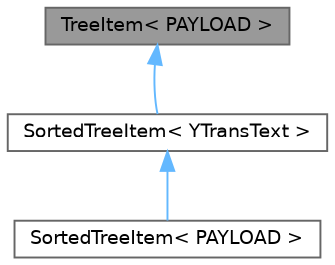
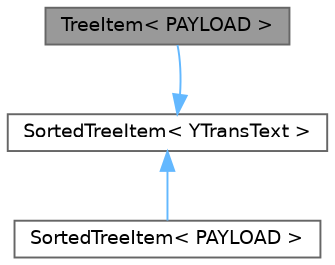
  digraph {
    node [color=gray40 fillcolor=white fontname=Helvetica fontsize=10 shape=box style=filled]
    edge [color=steelblue1 dir=back fontname=Helvetica fontsize=10 labelfontname=Helvetica labelfontsize=10 style=solid]
    n1 [fillcolor=grey60 fontcolor=black height=0.2 label="TreeItem\< PAYLOAD \>" width=0.4]
    n2 [height=0.2 label="SortedTreeItem\< YTransText \>" width=0.4]
    n3 [height=0.2 label="SortedTreeItem\< PAYLOAD \>" width=0.4]
-   n1 -> n2
+   n2 -> n1
    n2 -> n3
  }
